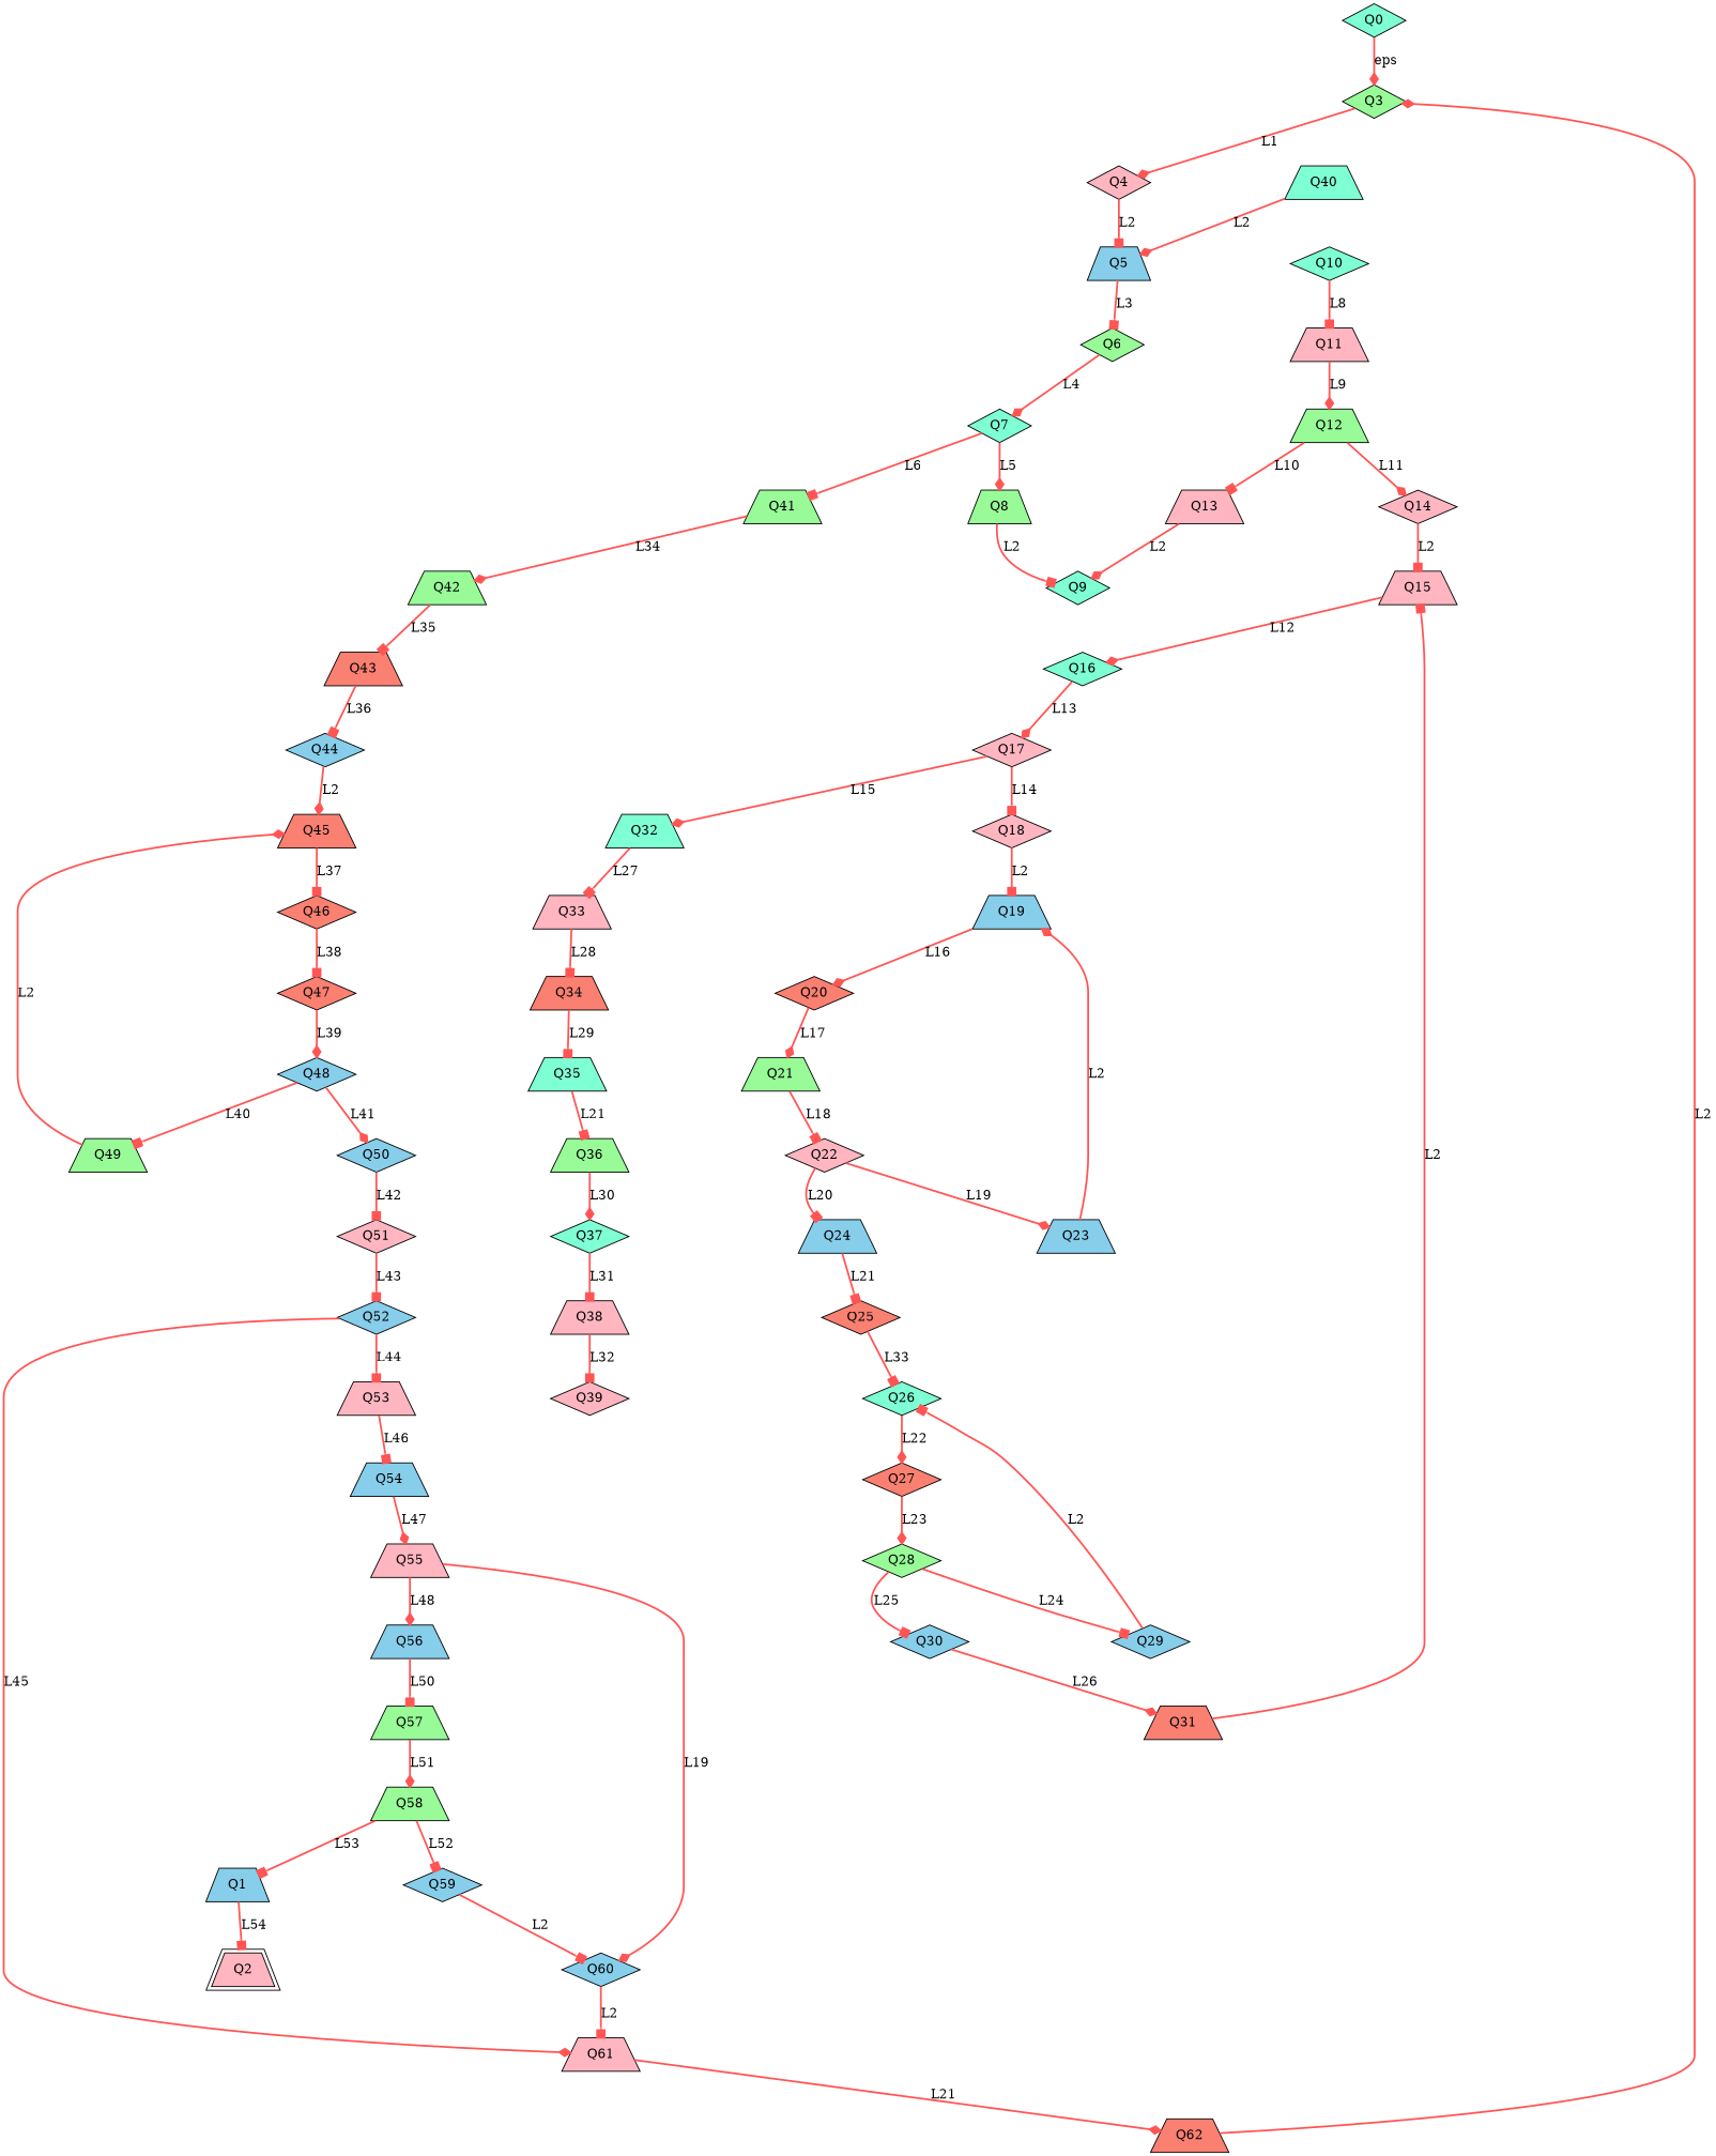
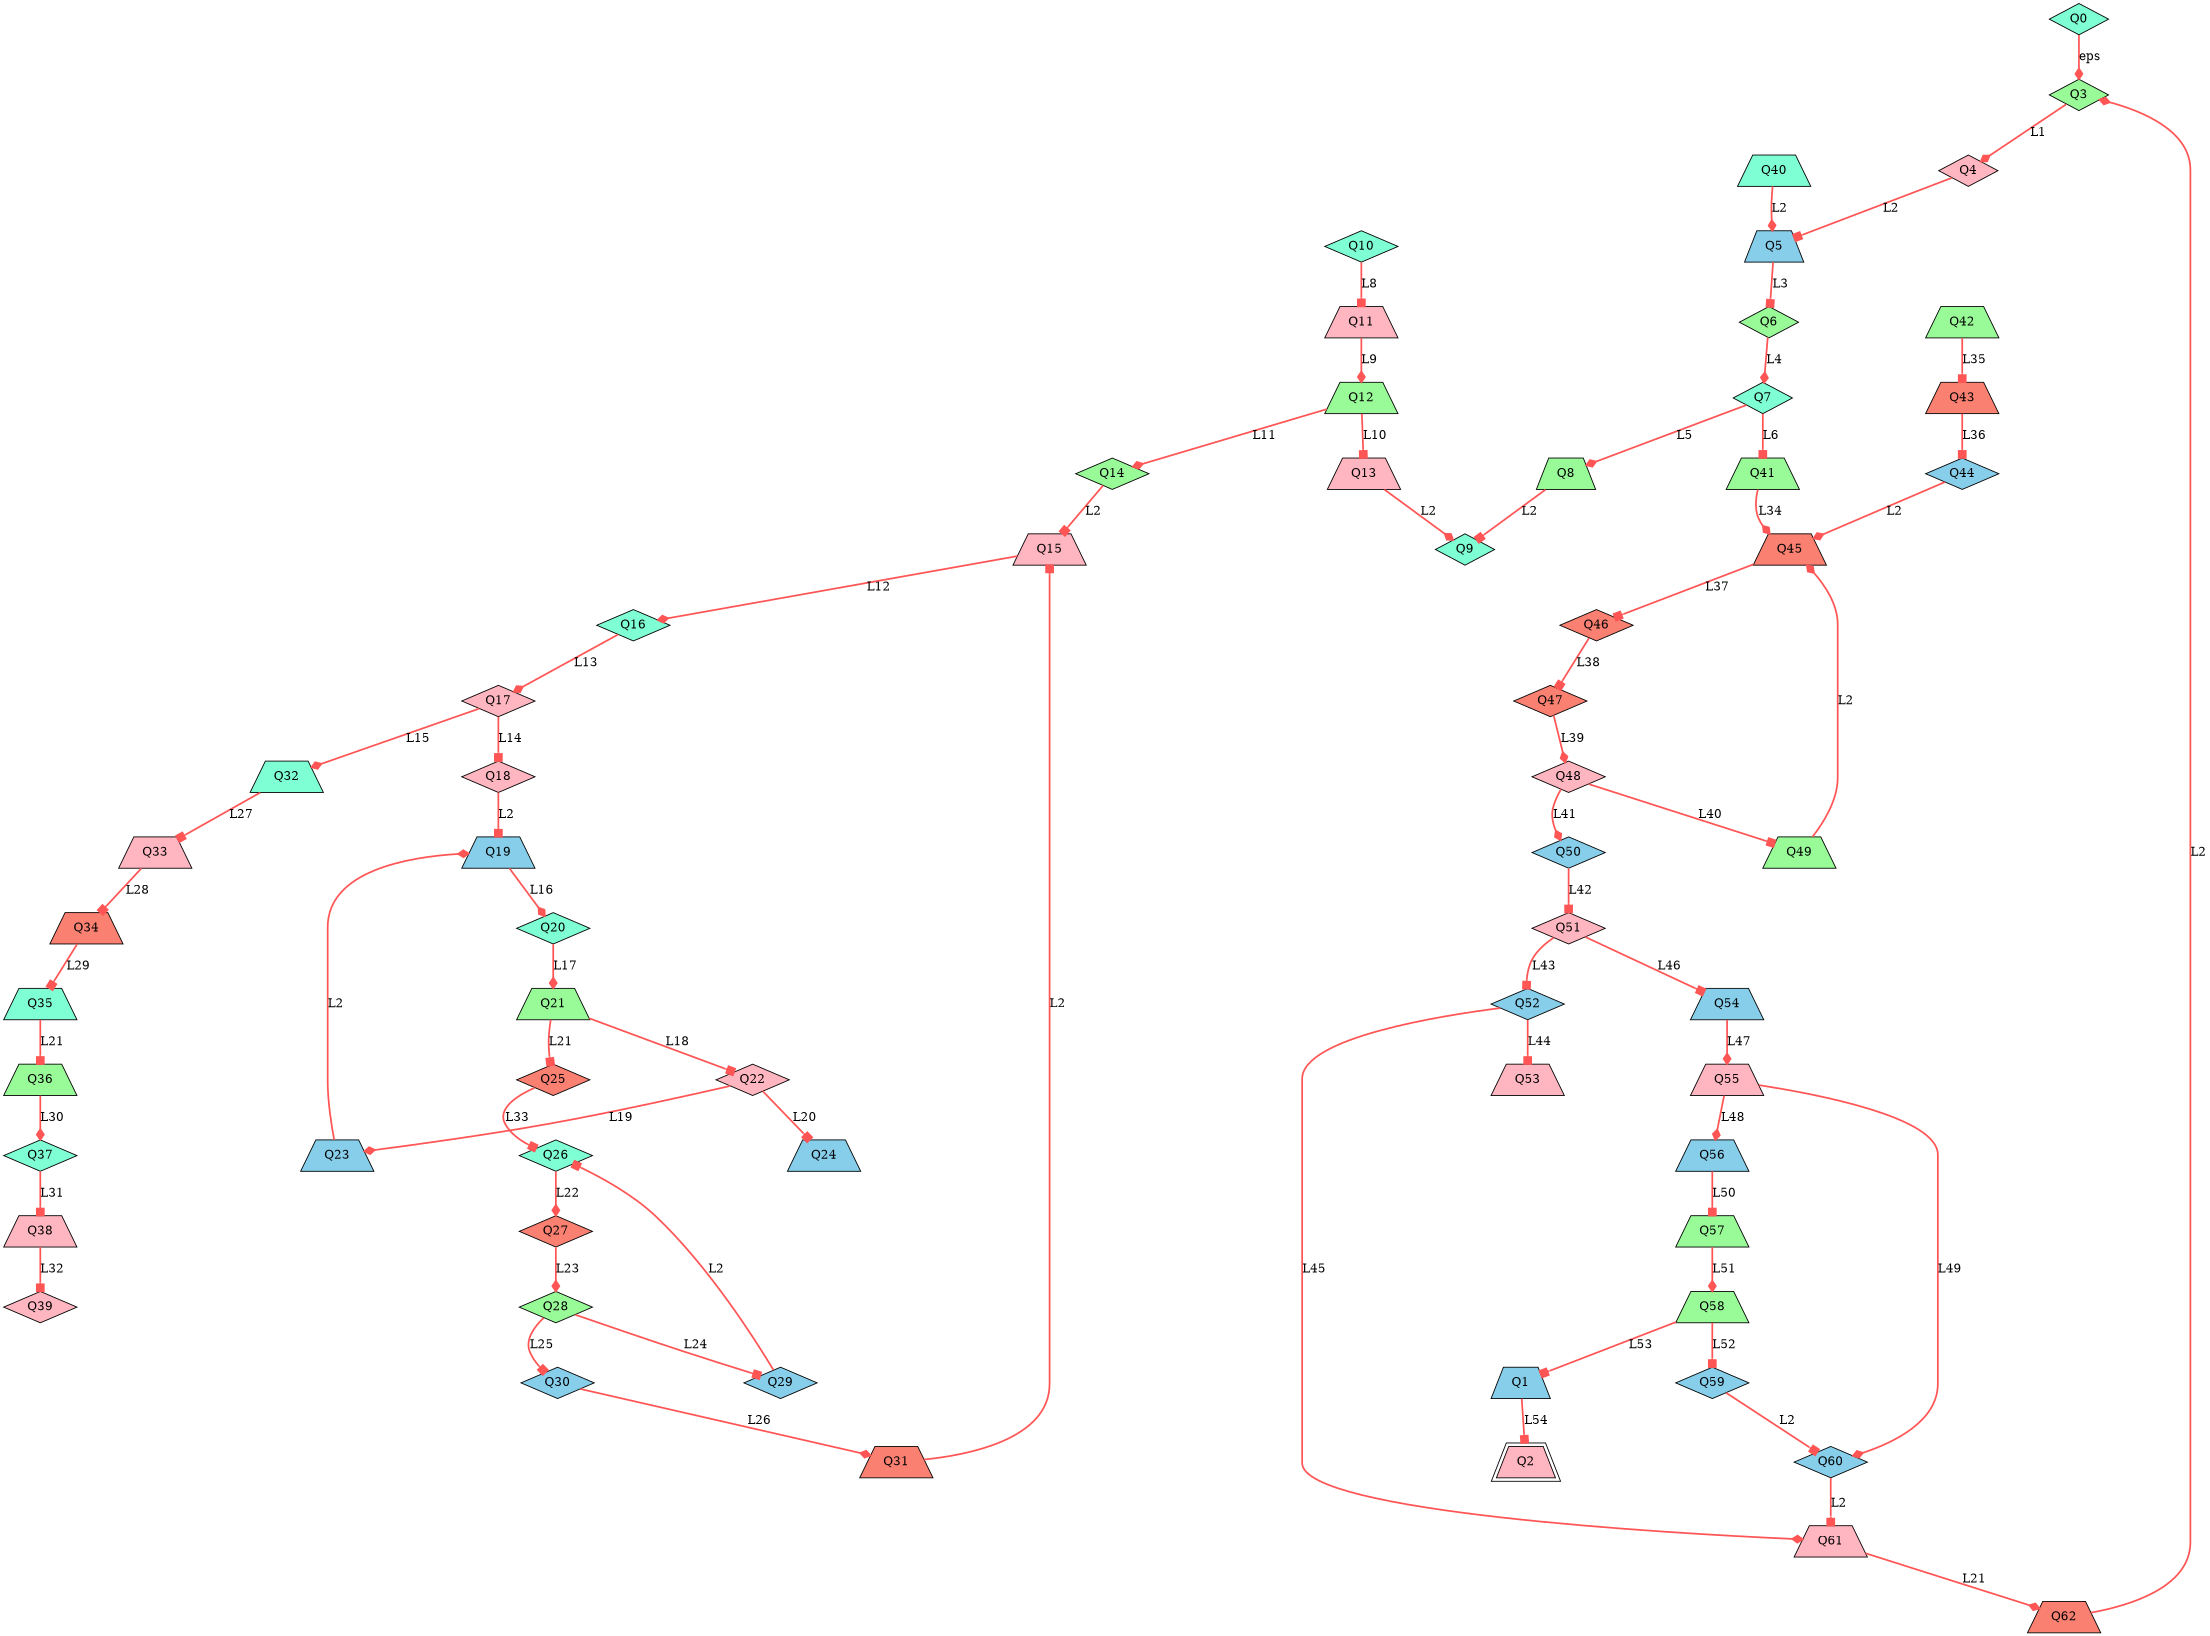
  digraph {
    nodesep=2.0
    node [fillcolor=lightpink shape=trapezium style=filled]
    edge [arrowhead=box color="#ff5555" style=bold]
    Q0 [fillcolor=aquamarine shape=diamond]
    Q3 [fillcolor=palegreen shape=diamond]
    Q4 [shape=diamond]
    Q5 [fillcolor=skyblue]
    Q1 [fillcolor=skyblue]
    Q2 [peripheries=2]
    Q6 [fillcolor=palegreen shape=diamond]
    Q7 [fillcolor=aquamarine shape=diamond]
    Q8 [fillcolor=palegreen]
    Q41 [fillcolor=palegreen]
    Q9 [fillcolor=aquamarine shape=diamond]
    Q42 [fillcolor=palegreen]
    Q43 [fillcolor=salmon]
    Q10 [fillcolor=aquamarine shape=diamond]
    Q11
    Q12 [fillcolor=palegreen]
    Q13
-   Q14 [shape=diamond]
+   Q14 [fillcolor=palegreen shape=diamond]
    Q15
    Q16 [fillcolor=aquamarine shape=diamond]
    Q17 [shape=diamond]
    Q18 [shape=diamond]
    Q32 [fillcolor=aquamarine]
    Q19 [fillcolor=skyblue]
    Q33
-   Q20 [fillcolor=salmon shape=diamond]
+   Q20 [fillcolor=aquamarine shape=diamond]
    Q34 [fillcolor=salmon]
    Q21 [fillcolor=palegreen]
    Q22 [shape=diamond]
    Q23 [fillcolor=skyblue]
    Q24 [fillcolor=skyblue]
    Q25 [fillcolor=salmon shape=diamond]
    Q26 [fillcolor=aquamarine shape=diamond]
    Q27 [fillcolor=salmon shape=diamond]
    Q28 [fillcolor=palegreen shape=diamond]
    Q29 [fillcolor=skyblue shape=diamond]
    Q30 [fillcolor=skyblue shape=diamond]
    Q31 [fillcolor=salmon]
    Q35 [fillcolor=aquamarine]
    Q36 [fillcolor=palegreen]
    Q37 [fillcolor=aquamarine shape=diamond]
    Q38
    Q39 [shape=diamond]
    Q40 [fillcolor=aquamarine]
    Q44 [fillcolor=skyblue shape=diamond]
    Q45 [fillcolor=salmon]
    Q46 [fillcolor=salmon shape=diamond]
    Q47 [fillcolor=salmon shape=diamond]
-   Q48 [fillcolor=skyblue shape=diamond]
+   Q48 [shape=diamond]
    Q49 [fillcolor=palegreen]
    Q50 [fillcolor=skyblue shape=diamond]
    Q51 [shape=diamond]
    Q52 [fillcolor=skyblue shape=diamond]
    Q53
    Q61
    Q54 [fillcolor=skyblue]
    Q62 [fillcolor=salmon]
    Q55
    Q56 [fillcolor=skyblue]
    Q60 [fillcolor=skyblue shape=diamond]
    Q57 [fillcolor=palegreen]
    Q58 [fillcolor=palegreen]
    Q59 [fillcolor=skyblue shape=diamond]
    Q0 -> Q3 [arrowhead=diamond label=eps]
    Q3 -> Q4 [arrowhead=diamond label=L1]
    Q4 -> Q5 [label=L2]
    Q5 -> Q6 [label=L3]
    Q1 -> Q2 [label=L54]
    Q6 -> Q7 [arrowhead=diamond label=L4]
    Q7 -> Q8 [arrowhead=diamond label=L5]
    Q7 -> Q41 [label=L6]
    Q8 -> Q9 [label=L2]
-   Q41 -> Q42 [arrowhead=diamond label=L34]
+   Q41 -> Q45 [arrowhead=diamond label=L34]
    Q42 -> Q43 [label=L35]
    Q43 -> Q44 [label=L36]
    Q10 -> Q11 [label=L8]
    Q11 -> Q12 [arrowhead=diamond label=L9]
    Q12 -> Q13 [label=L10]
    Q12 -> Q14 [arrowhead=diamond label=L11]
    Q13 -> Q9 [arrowhead=diamond label=L2]
    Q14 -> Q15 [label=L2]
    Q15 -> Q16 [arrowhead=diamond label=L12]
    Q16 -> Q17 [arrowhead=diamond label=L13]
    Q17 -> Q18 [label=L14]
    Q17 -> Q32 [arrowhead=diamond label=L15]
    Q18 -> Q19 [label=L2]
    Q32 -> Q33 [label=L27]
    Q19 -> Q20 [arrowhead=diamond label=L16]
    Q33 -> Q34 [label=L28]
    Q20 -> Q21 [arrowhead=diamond label=L17]
    Q34 -> Q35 [label=L29]
    Q21 -> Q22 [label=L18]
    Q22 -> Q23 [arrowhead=diamond label=L19]
    Q22 -> Q24 [label=L20]
    Q23 -> Q19 [arrowhead=diamond label=L2]
-   Q24 -> Q25 [label=L21]
+   Q21 -> Q25 [label=L21]
    Q25 -> Q26 [label=L33]
    Q26 -> Q27 [arrowhead=diamond label=L22]
    Q27 -> Q28 [arrowhead=diamond label=L23]
    Q28 -> Q29 [label=L24]
    Q28 -> Q30 [label=L25]
    Q29 -> Q26 [label=L2]
    Q30 -> Q31 [arrowhead=diamond label=L26]
    Q31 -> Q15 [label=L2]
    Q35 -> Q36 [label=L21]
    Q36 -> Q37 [arrowhead=diamond label=L30]
    Q37 -> Q38 [label=L31]
    Q38 -> Q39 [label=L32]
    Q40 -> Q5 [arrowhead=diamond label=L2]
    Q44 -> Q45 [arrowhead=diamond label=L2]
    Q45 -> Q46 [label=L37]
    Q46 -> Q47 [label=L38]
    Q47 -> Q48 [arrowhead=diamond label=L39]
    Q48 -> Q49 [label=L40]
    Q48 -> Q50 [arrowhead=diamond label=L41]
    Q49 -> Q45 [arrowhead=diamond label=L2]
    Q50 -> Q51 [label=L42]
    Q51 -> Q52 [label=L43]
    Q52 -> Q53 [label=L44]
    Q52 -> Q61 [arrowhead=diamond label=L45]
-   Q53 -> Q54 [label=L46]
+   Q51 -> Q54 [label=L46]
    Q61 -> Q62 [arrowhead=diamond label=L21]
    Q54 -> Q55 [arrowhead=diamond label=L47]
    Q62 -> Q3 [arrowhead=diamond label=L2]
    Q55 -> Q56 [arrowhead=diamond label=L48]
-   Q55 -> Q60 [arrowhead=diamond label=L19]
+   Q55 -> Q60 [arrowhead=diamond label=L49]
    Q56 -> Q57 [label=L50]
    Q60 -> Q61 [label=L2]
    Q57 -> Q58 [arrowhead=diamond label=L51]
    Q58 -> Q1 [label=L53]
    Q58 -> Q59 [label=L52]
    Q59 -> Q60 [label=L2]
  }
